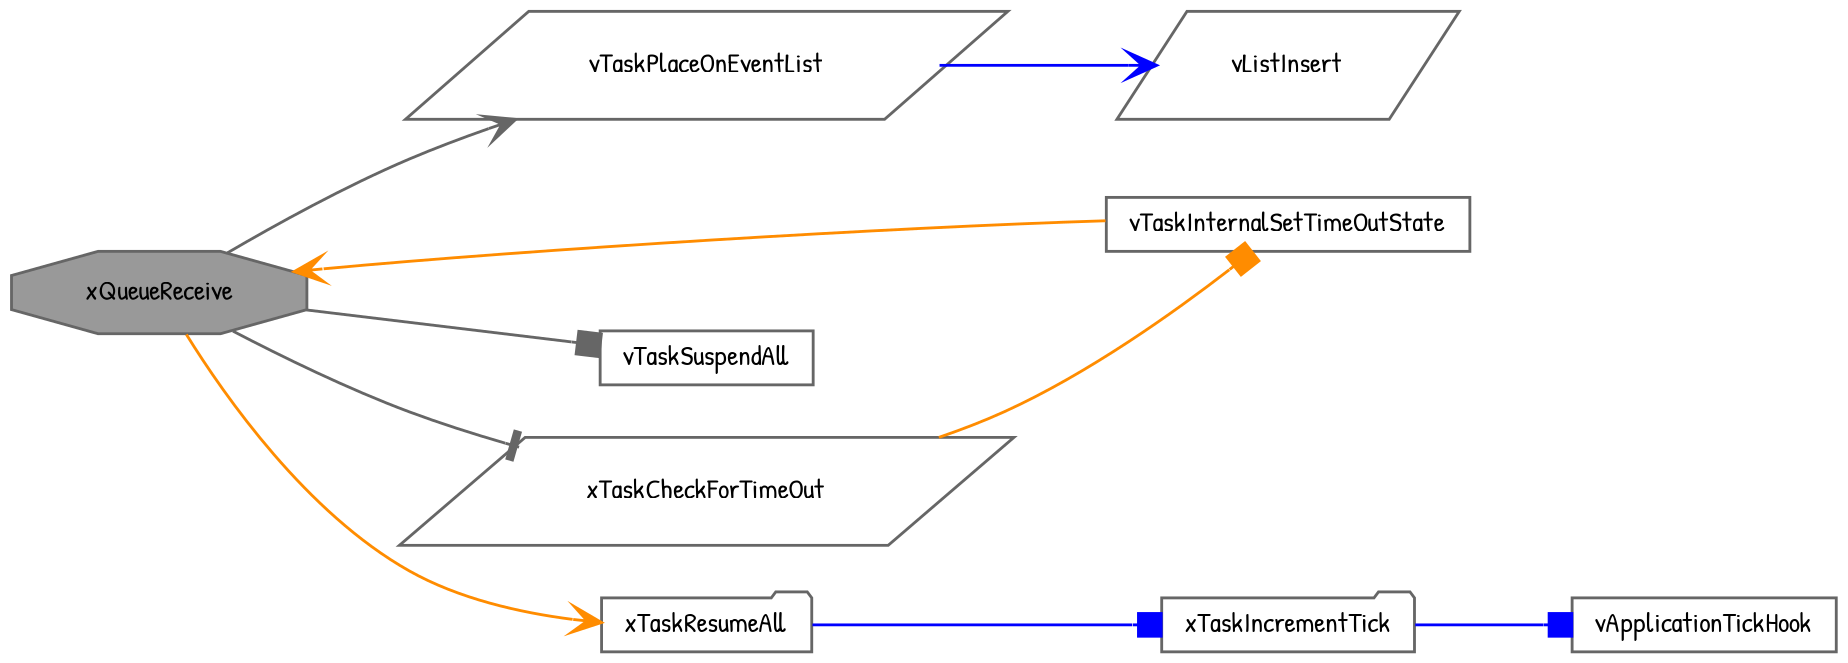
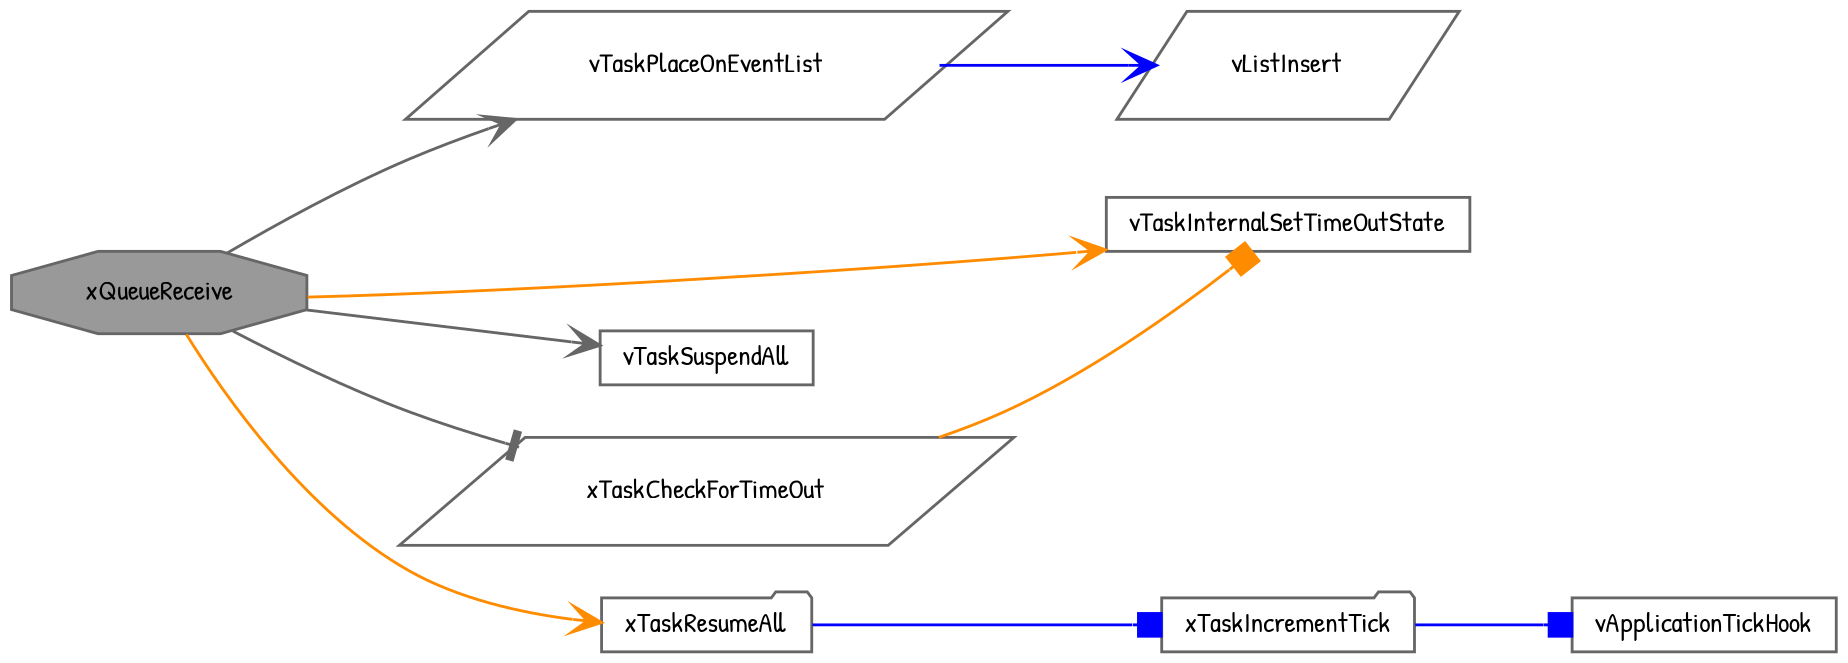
  digraph {
    fontname="Patrick Hand"
    rankdir=LR
    node [color=grey40 fillcolor=white fontname="Patrick Hand" fontsize=10 shape=box style=filled]
    edge [arrowhead=vee color=darkorange fontname="Patrick Hand" fontsize=10 labelfontname=Helvetica labelfontsize=10 style=solid]
    n1 [color=gray40 fillcolor=grey60 fontcolor=black height=0.2 label=xQueueReceive shape=octagon width=0.4]
    n2 [height=0.2 label=vTaskInternalSetTimeOutState width=0.4]
    n3 [height=0.2 label=vTaskPlaceOnEventList shape=parallelogram width=0.4]
    n4 [height=0.2 label=vTaskSuspendAll width=0.4]
    n5 [height=0.2 label=xTaskCheckForTimeOut shape=parallelogram width=0.4]
    n6 [height=0.2 label=xTaskResumeAll shape=folder width=0.4]
    n7 [height=0.2 label=vListInsert shape=parallelogram width=0.4]
    n8 [height=0.2 label=xTaskIncrementTick shape=folder width=0.4]
    n9 [height=0.2 label=vApplicationTickHook width=0.4]
-   n2 -> n1
+   n1 -> n2
    n1 -> n3 [color=gray40]
-   n1 -> n4 [arrowhead=box color=gray40]
+   n1 -> n4 [color=gray40]
    n1 -> n5 [arrowhead=tee color=gray40]
    n1 -> n6
    n3 -> n7 [color=blue]
    n5 -> n2 [arrowhead=box]
    n6 -> n8 [arrowhead=box color=blue]
    n8 -> n9 [arrowhead=box color=blue]
  }
